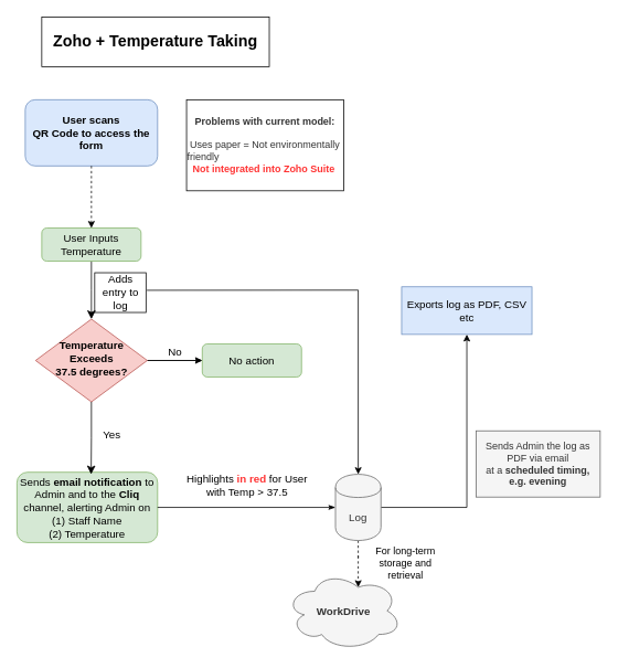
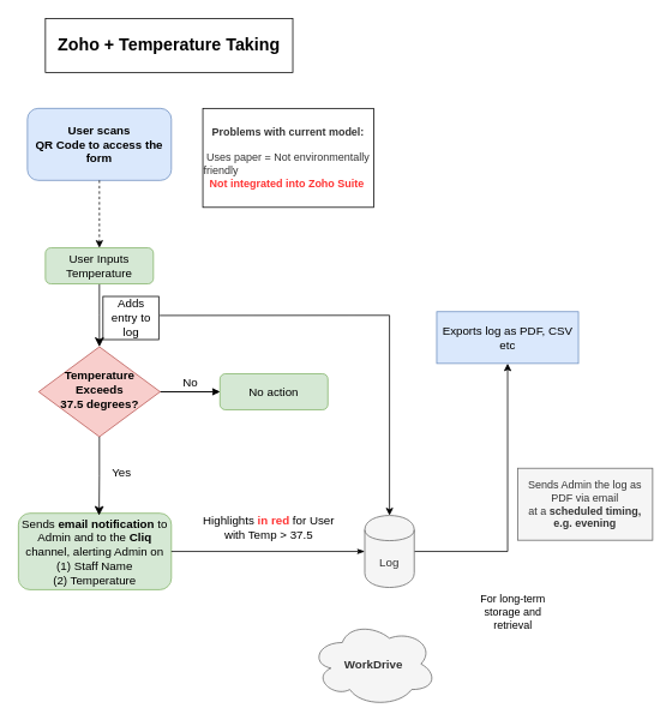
  <mxCell id="0" />
  <mxCell id="1" parent="0" />
  <mxCell id="2" value="" style="rounded=0;html=1;jettySize=auto;orthogonalLoop=1;fontSize=13;endArrow=classic;endFill=1;endSize=8;strokeWidth=1;shadow=0;labelBackgroundColor=none;edgeStyle=orthogonalEdgeStyle;" parent="1" source="3" target="6" edge="1"><mxGeometry relative="1" as="geometry"><Array as="points"><mxPoint x="110" y="350" /><mxPoint x="110" y="350" /></Array></mxGeometry></mxCell>
  <mxCell id="3" value="User Inputs Temperature" style="rounded=1;whiteSpace=wrap;html=1;fontSize=13;glass=0;strokeWidth=1;shadow=0;fillColor=#d5e8d4;strokeColor=#82b366;" parent="1" vertex="1"><mxGeometry x="50" y="275" width="120" height="40" as="geometry" /></mxCell>
  <mxCell id="4" value="No" style="edgeStyle=orthogonalEdgeStyle;rounded=0;html=1;jettySize=auto;orthogonalLoop=1;fontSize=13;endArrow=classicThin;endFill=1;strokeWidth=1;shadow=0;labelBackgroundColor=none;" parent="1" source="6" target="7" edge="1"><mxGeometry y="10" relative="1" as="geometry"><mxPoint as="offset" /></mxGeometry></mxCell>
  <mxCell id="5" value="" style="edgeStyle=orthogonalEdgeStyle;rounded=0;orthogonalLoop=1;jettySize=auto;html=1;" parent="1" source="6" target="7" edge="1"><mxGeometry relative="1" as="geometry" /></mxCell>
  <mxCell id="6" value="&lt;b&gt;Temperature Exceeds&lt;br style=&quot;font-size: 13px&quot;&gt;37.5 degrees?&lt;/b&gt;" style="rhombus;whiteSpace=wrap;html=1;shadow=0;fontFamily=Helvetica;fontSize=13;align=center;strokeWidth=1;spacing=6;spacingTop=-4;fillColor=#f8cecc;strokeColor=#b85450;" parent="1" vertex="1"><mxGeometry x="42.5" y="385" width="135" height="100" as="geometry" /></mxCell>
  <mxCell id="7" value="No action" style="rounded=1;whiteSpace=wrap;html=1;fontSize=13;glass=0;strokeWidth=1;shadow=0;fillColor=#d5e8d4;strokeColor=#82b366;" parent="1" vertex="1"><mxGeometry x="244" y="415" width="120" height="40" as="geometry" /></mxCell>
  <mxCell id="8" value="" style="edgeStyle=orthogonalEdgeStyle;rounded=0;orthogonalLoop=1;jettySize=auto;html=1;fontSize=13;exitX=0.992;exitY=0.392;exitDx=0;exitDy=0;exitPerimeter=0;" parent="1" source="9" target="14" edge="1"><mxGeometry relative="1" as="geometry"><mxPoint x="165" y="350" as="sourcePoint" /><Array as="points"><mxPoint x="178" y="350" /><mxPoint x="433" y="350" /></Array></mxGeometry></mxCell>
  <mxCell id="9" value="Adds entry to log" style="text;html=1;strokeColor=none;fillColor=none;align=center;verticalAlign=middle;whiteSpace=wrap;rounded=0;fontSize=13;labelBorderColor=#000000;" parent="1" vertex="1"><mxGeometry x="112.5" y="340" width="65" height="26" as="geometry" /></mxCell>
  <mxCell id="10" value="Sends &lt;b&gt;email notification&lt;/b&gt; to Admin and to the &lt;b&gt;Cliq&lt;/b&gt; channel, alerting Admin on&lt;br style=&quot;font-size: 13px&quot;&gt;(1) Staff Name&lt;br style=&quot;font-size: 13px&quot;&gt;(2) Temperature" style="rounded=1;whiteSpace=wrap;html=1;fillColor=#d5e8d4;strokeColor=#82b366;fontSize=13;" parent="1" vertex="1"><mxGeometry x="20" y="570" width="170" height="85" as="geometry" /></mxCell>
  <mxCell id="11" value="User scans&lt;br&gt;QR Code to access the form" style="rounded=1;whiteSpace=wrap;html=1;fillColor=#dae8fc;strokeColor=#6c8ebf;fontSize=13;fontStyle=1" parent="1" vertex="1"><mxGeometry x="30" y="120" width="160" height="80" as="geometry" /></mxCell>
- <mxCell id="12" value="" style="edgeStyle=orthogonalEdgeStyle;rounded=0;orthogonalLoop=1;jettySize=auto;html=1;dashed=1;entryX=0.625;entryY=0.2;entryDx=0;entryDy=0;entryPerimeter=0;endArrow=classic;endFill=1;" parent="1" source="14" target="15" edge="1"><mxGeometry relative="1" as="geometry" /></mxCell>
  <mxCell id="13" value="" style="edgeStyle=orthogonalEdgeStyle;rounded=0;orthogonalLoop=1;jettySize=auto;html=1;" parent="1" source="14" target="20" edge="1"><mxGeometry relative="1" as="geometry" /></mxCell>
  <mxCell id="14" value="Log" style="shape=cylinder;whiteSpace=wrap;html=1;boundedLbl=1;backgroundOutline=1;rounded=0;fillColor=#f5f5f5;strokeColor=#666666;fontColor=#333333;fontSize=13;" parent="1" vertex="1"><mxGeometry x="405" y="572.5" width="55" height="80" as="geometry" /></mxCell>
  <mxCell id="15" value="&lt;b&gt;WorkDrive&lt;/b&gt;" style="ellipse;shape=cloud;whiteSpace=wrap;html=1;rounded=0;fontSize=13;strokeColor=#666666;fillColor=#f5f5f5;fontStyle=0;fontColor=#333333;" parent="1" vertex="1"><mxGeometry x="345" y="690" width="140" height="95" as="geometry" /></mxCell>
  <mxCell id="16" value="Highlights &lt;b&gt;&lt;font color=&quot;#ff3333&quot;&gt;in red&lt;/font&gt;&lt;/b&gt; for User&lt;br&gt;with Temp &amp;gt; 37.5" style="edgeStyle=orthogonalEdgeStyle;rounded=0;html=1;jettySize=auto;orthogonalLoop=1;fontSize=13;endArrow=classicThin;endFill=1;strokeWidth=1;shadow=0;labelBackgroundColor=none;exitX=1;exitY=0.5;exitDx=0;exitDy=0;entryX=0;entryY=0.5;entryDx=0;entryDy=0;" parent="1" source="10" target="14" edge="1"><mxGeometry y="28" relative="1" as="geometry"><mxPoint y="1" as="offset" /><mxPoint x="180" y="445" as="sourcePoint" /><mxPoint x="254" y="445" as="targetPoint" /></mxGeometry></mxCell>
  <mxCell id="17" value="" style="rounded=0;html=1;jettySize=auto;orthogonalLoop=1;fontSize=13;endArrow=classic;endFill=1;endSize=8;strokeWidth=1;shadow=0;labelBackgroundColor=none;edgeStyle=orthogonalEdgeStyle;exitX=0.5;exitY=1;exitDx=0;exitDy=0;" parent="1" source="6" edge="1"><mxGeometry relative="1" as="geometry"><mxPoint x="109.66" y="502.5" as="sourcePoint" /><mxPoint x="109.66" y="572.5" as="targetPoint" /></mxGeometry></mxCell>
  <mxCell id="18" value="Yes" style="text;html=1;strokeColor=none;fillColor=none;align=center;verticalAlign=middle;whiteSpace=wrap;rounded=0;fontSize=13;" parent="1" vertex="1"><mxGeometry x="85" y="520" width="100" height="10" as="geometry" /></mxCell>
- <mxCell id="19" value="For long-term storage and retrieval" style="text;html=1;strokeColor=none;fillColor=none;align=center;verticalAlign=middle;whiteSpace=wrap;rounded=0;" parent="1" vertex="1"><mxGeometry x="445" y="670" width="90" height="20" as="geometry" /></mxCell>
+ <mxCell id="19" value="For long-term storage and retrieval" style="text;html=1;strokeColor=none;fillColor=none;align=center;verticalAlign=middle;whiteSpace=wrap;rounded=0;" parent="1" vertex="1"><mxGeometry x="525" y="670" width="90" height="20" as="geometry" /></mxCell>
  <mxCell id="20" value="Exports log as PDF, CSV etc" style="whiteSpace=wrap;html=1;rounded=0;fontSize=13;strokeColor=#6c8ebf;fillColor=#dae8fc;" parent="1" vertex="1"><mxGeometry x="485" y="346" width="157.5" height="57.5" as="geometry" /></mxCell>
  <mxCell id="21" value="Sends Admin the log as PDF via email &lt;br&gt;at a &lt;b&gt;scheduled timing, e.g. evening&lt;/b&gt;" style="text;html=1;align=center;verticalAlign=middle;whiteSpace=wrap;rounded=0;fillColor=#f5f5f5;strokeColor=#666666;fontColor=#333333;" parent="1" vertex="1"><mxGeometry x="575" y="520" width="150" height="80" as="geometry" /></mxCell>
  <mxCell id="22" value="&lt;span style=&quot;color: rgb(51 , 51 , 51)&quot;&gt;&lt;b&gt;Problems with current model:&lt;br&gt;&lt;br&gt;&lt;div style=&quot;text-align: left&quot;&gt;&lt;span style=&quot;font-weight: normal&quot;&gt;&amp;nbsp;Uses paper = Not environmentally friendly&lt;/span&gt;&lt;/div&gt;&lt;/b&gt;&lt;/span&gt;&lt;b&gt;&lt;div style=&quot;text-align: left&quot;&gt;&lt;b&gt;&lt;font color=&quot;#333333&quot;&gt;&amp;nbsp; &lt;/font&gt;&lt;font color=&quot;#ff3333&quot;&gt;Not integrated into Zoho Suite&lt;/font&gt;&lt;/b&gt;&lt;/div&gt;&lt;/b&gt;" style="rounded=0;whiteSpace=wrap;html=1;" parent="1" vertex="1"><mxGeometry x="225" y="120" width="190" height="110" as="geometry" /></mxCell>
  <mxCell id="23" value="" style="endArrow=classic;html=1;entryX=0.5;entryY=0;entryDx=0;entryDy=0;exitX=0.5;exitY=1;exitDx=0;exitDy=0;dashed=1;" parent="1" source="11" target="3" edge="1"><mxGeometry width="50" height="50" relative="1" as="geometry"><mxPoint x="-105" y="380" as="sourcePoint" /><mxPoint x="-55" y="330" as="targetPoint" /></mxGeometry></mxCell>
  <mxCell id="24" value="&lt;b&gt;&lt;font style=&quot;font-size: 19px&quot;&gt;Zoho + Temperature Taking&lt;/font&gt;&lt;/b&gt;" style="text;html=1;align=center;verticalAlign=middle;whiteSpace=wrap;rounded=0;fillColor=#ffffff;strokeColor=#000000;" parent="1" vertex="1"><mxGeometry x="50" y="20" width="275" height="60" as="geometry" /></mxCell>
